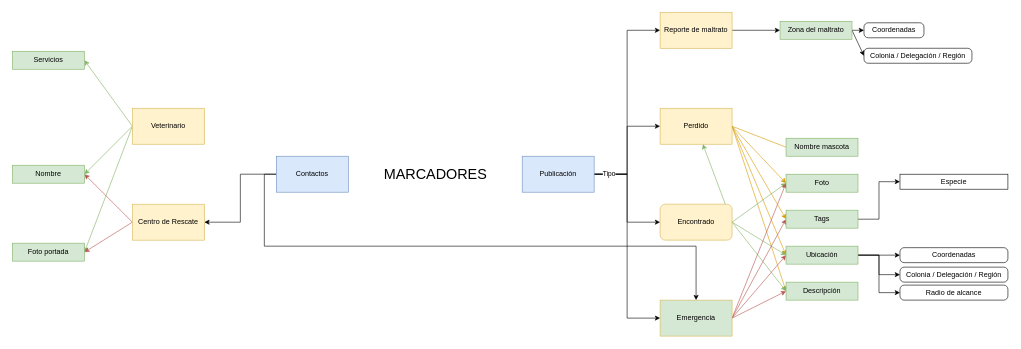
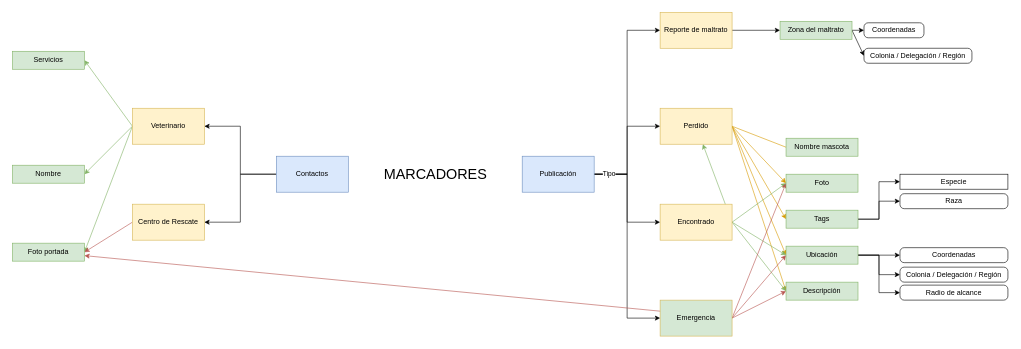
  <mxCell id="0" />
  <mxCell id="1" parent="0" />
  <mxCell id="2" value="MARCADORES" style="text;html=1;align=center;verticalAlign=middle;whiteSpace=wrap;rounded=0;fontSize=24;" parent="1" vertex="1"><mxGeometry x="638" y="275" width="175" height="30" as="geometry" /></mxCell>
- <mxCell id="3" style="edgeStyle=orthogonalEdgeStyle;rounded=0;orthogonalLoop=1;jettySize=auto;html=1;exitX=0;exitY=0.5;exitDx=0;exitDy=0;" edge="1" parent="1" source="5" target="29"><mxGeometry relative="1" as="geometry" /></mxCell>
+ <mxCell id="3" style="edgeStyle=orthogonalEdgeStyle;rounded=0;orthogonalLoop=1;jettySize=auto;html=1;exitX=0;exitY=0.5;exitDx=0;exitDy=0;entryX=1;entryY=0.5;entryDx=0;entryDy=0;" edge="1" parent="1" source="5" target="53"><mxGeometry relative="1" as="geometry" /></mxCell>
  <mxCell id="4" style="edgeStyle=orthogonalEdgeStyle;rounded=0;orthogonalLoop=1;jettySize=auto;html=1;exitX=0;exitY=0.5;exitDx=0;exitDy=0;entryX=1;entryY=0.5;entryDx=0;entryDy=0;" edge="1" parent="1" source="5" target="56"><mxGeometry relative="1" as="geometry" /></mxCell>
  <mxCell id="5" value="Contactos" style="rounded=0;whiteSpace=wrap;html=1;fillColor=#dae8fc;strokeColor=#6c8ebf;" parent="1" vertex="1"><mxGeometry x="460" y="260" width="120" height="60" as="geometry" /></mxCell>
  <mxCell id="6" style="edgeStyle=orthogonalEdgeStyle;rounded=0;orthogonalLoop=1;jettySize=auto;html=1;exitX=1;exitY=0.5;exitDx=0;exitDy=0;entryX=0;entryY=0.5;entryDx=0;entryDy=0;" parent="1" source="11" target="17" edge="1"><mxGeometry relative="1" as="geometry" /></mxCell>
  <mxCell id="7" style="edgeStyle=orthogonalEdgeStyle;rounded=0;orthogonalLoop=1;jettySize=auto;html=1;exitX=1;exitY=0.5;exitDx=0;exitDy=0;entryX=0;entryY=0.5;entryDx=0;entryDy=0;" parent="1" source="11" target="24" edge="1"><mxGeometry relative="1" as="geometry" /></mxCell>
  <mxCell id="8" style="edgeStyle=orthogonalEdgeStyle;rounded=0;orthogonalLoop=1;jettySize=auto;html=1;exitX=1;exitY=0.5;exitDx=0;exitDy=0;entryX=0;entryY=0.5;entryDx=0;entryDy=0;" parent="1" source="11" target="22" edge="1"><mxGeometry relative="1" as="geometry" /></mxCell>
  <mxCell id="9" style="edgeStyle=orthogonalEdgeStyle;rounded=0;orthogonalLoop=1;jettySize=auto;html=1;exitX=1;exitY=0.5;exitDx=0;exitDy=0;entryX=0;entryY=0.5;entryDx=0;entryDy=0;" parent="1" source="11" target="29" edge="1"><mxGeometry relative="1" as="geometry" /></mxCell>
  <mxCell id="10" value="&lt;div&gt;Tipo&lt;/div&gt;" style="edgeLabel;html=1;align=center;verticalAlign=middle;resizable=0;points=[];" parent="9" vertex="1" connectable="0"><mxGeometry x="-0.863" y="3" relative="1" as="geometry"><mxPoint y="2" as="offset" /></mxGeometry></mxCell>
  <mxCell id="11" value="&lt;div&gt;Publicación&lt;/div&gt;" style="rounded=0;whiteSpace=wrap;html=1;fillColor=#dae8fc;strokeColor=#6c8ebf;" parent="1" vertex="1"><mxGeometry x="870" y="260" width="120" height="60" as="geometry" /></mxCell>
  <mxCell id="12" style="rounded=0;orthogonalLoop=1;jettySize=auto;html=1;exitX=1;exitY=0.5;exitDx=0;exitDy=0;entryX=0;entryY=0.5;entryDx=0;entryDy=0;fillColor=#ffe6cc;strokeColor=#d79b00;endArrow=none;" edge="1" parent="1" source="17" target="36"><mxGeometry relative="1" as="geometry" /></mxCell>
  <mxCell id="13" style="rounded=0;orthogonalLoop=1;jettySize=auto;html=1;exitX=1;exitY=0.5;exitDx=0;exitDy=0;entryX=0;entryY=0.5;entryDx=0;entryDy=0;fillColor=#ffe6cc;strokeColor=#d79b00;" edge="1" parent="1" source="17" target="35"><mxGeometry relative="1" as="geometry" /></mxCell>
  <mxCell id="14" style="rounded=0;orthogonalLoop=1;jettySize=auto;html=1;exitX=1;exitY=0.5;exitDx=0;exitDy=0;entryX=0;entryY=0.5;entryDx=0;entryDy=0;fillColor=#ffe6cc;strokeColor=#d79b00;" edge="1" parent="1" source="17" target="39"><mxGeometry relative="1" as="geometry" /></mxCell>
  <mxCell id="15" style="rounded=0;orthogonalLoop=1;jettySize=auto;html=1;exitX=1;exitY=0.5;exitDx=0;exitDy=0;entryX=0;entryY=0.5;entryDx=0;entryDy=0;fillColor=#ffe6cc;strokeColor=#d79b00;" edge="1" parent="1" source="17" target="43"><mxGeometry relative="1" as="geometry" /></mxCell>
  <mxCell id="16" style="rounded=0;orthogonalLoop=1;jettySize=auto;html=1;exitX=1;exitY=0.5;exitDx=0;exitDy=0;entryX=0;entryY=0.5;entryDx=0;entryDy=0;fillColor=#ffe6cc;strokeColor=#d79b00;" edge="1" parent="1" source="17" target="44"><mxGeometry relative="1" as="geometry" /></mxCell>
  <mxCell id="17" value="&lt;div&gt;Perdido&lt;/div&gt;" style="rounded=0;whiteSpace=wrap;html=1;fillColor=#fff2cc;strokeColor=#d6b656;" parent="1" vertex="1"><mxGeometry x="1100" y="180" width="120" height="60" as="geometry" /></mxCell>
  <mxCell id="18" style="rounded=0;orthogonalLoop=1;jettySize=auto;html=1;exitX=1;exitY=0.5;exitDx=0;exitDy=0;entryX=0;entryY=0.5;entryDx=0;entryDy=0;fillColor=#d5e8d4;strokeColor=#82b366;" edge="1" parent="1" source="22" target="35"><mxGeometry relative="1" as="geometry" /></mxCell>
  <mxCell id="19" style="rounded=0;orthogonalLoop=1;jettySize=auto;html=1;exitX=1;exitY=0.5;exitDx=0;exitDy=0;fillColor=#d5e8d4;strokeColor=#82b366;" edge="1" parent="1" source="22" target="17"><mxGeometry relative="1" as="geometry" /></mxCell>
  <mxCell id="20" style="rounded=0;orthogonalLoop=1;jettySize=auto;html=1;exitX=1;exitY=0.5;exitDx=0;exitDy=0;entryX=0;entryY=0.5;entryDx=0;entryDy=0;fillColor=#d5e8d4;strokeColor=#82b366;" edge="1" parent="1" source="22" target="43"><mxGeometry relative="1" as="geometry" /></mxCell>
  <mxCell id="21" style="rounded=0;orthogonalLoop=1;jettySize=auto;html=1;exitX=1;exitY=0.5;exitDx=0;exitDy=0;fillColor=#d5e8d4;strokeColor=#82b366;entryX=0;entryY=0.5;entryDx=0;entryDy=0;" edge="1" parent="1" source="22" target="44"><mxGeometry relative="1" as="geometry" /></mxCell>
- <mxCell id="22" value="&lt;div&gt;Encontrado&lt;/div&gt;" style="whiteSpace=wrap;html=1;fillColor=#fff2cc;strokeColor=#d6b656;rounded=1;" parent="1" vertex="1"><mxGeometry x="1100" y="340" width="120" height="60" as="geometry" /></mxCell>
+ <mxCell id="22" value="&lt;div&gt;Encontrado&lt;/div&gt;" style="rounded=0;whiteSpace=wrap;html=1;fillColor=#fff2cc;strokeColor=#d6b656;" parent="1" vertex="1"><mxGeometry x="1100" y="340" width="120" height="60" as="geometry" /></mxCell>
  <mxCell id="23" style="edgeStyle=orthogonalEdgeStyle;rounded=0;orthogonalLoop=1;jettySize=auto;html=1;exitX=1;exitY=0.5;exitDx=0;exitDy=0;entryX=0;entryY=0.5;entryDx=0;entryDy=0;" parent="1" source="24" target="32" edge="1"><mxGeometry relative="1" as="geometry" /></mxCell>
  <mxCell id="24" value="Reporte de maltrato" style="rounded=0;whiteSpace=wrap;html=1;fillColor=#fff2cc;strokeColor=#d6b656;" parent="1" vertex="1"><mxGeometry x="1100" y="20" width="120" height="60" as="geometry" /></mxCell>
  <mxCell id="25" style="rounded=0;orthogonalLoop=1;jettySize=auto;html=1;exitX=1;exitY=0.5;exitDx=0;exitDy=0;entryX=0;entryY=0.5;entryDx=0;entryDy=0;fillColor=#f8cecc;strokeColor=#b85450;" edge="1" parent="1" source="29" target="35"><mxGeometry relative="1" as="geometry" /></mxCell>
- <mxCell id="26" style="rounded=0;orthogonalLoop=1;jettySize=auto;html=1;exitX=1;exitY=0.5;exitDx=0;exitDy=0;entryX=0;entryY=0.5;entryDx=0;entryDy=0;fillColor=#f8cecc;strokeColor=#b85450;" edge="1" parent="1" source="29" target="39"><mxGeometry relative="1" as="geometry" /></mxCell>
+ <mxCell id="26" style="rounded=0;orthogonalLoop=1;jettySize=auto;html=1;exitX=1;exitY=0.5;exitDx=0;exitDy=0;fillColor=#f8cecc;strokeColor=#b85450;" edge="1" parent="1" source="29" target="59"><mxGeometry relative="1" as="geometry" /></mxCell>
  <mxCell id="27" style="rounded=0;orthogonalLoop=1;jettySize=auto;html=1;exitX=1;exitY=0.5;exitDx=0;exitDy=0;entryX=0;entryY=0.5;entryDx=0;entryDy=0;fillColor=#f8cecc;strokeColor=#b85450;" edge="1" parent="1" source="29" target="43"><mxGeometry relative="1" as="geometry" /></mxCell>
  <mxCell id="28" style="rounded=0;orthogonalLoop=1;jettySize=auto;html=1;exitX=1;exitY=0.5;exitDx=0;exitDy=0;entryX=0;entryY=0.5;entryDx=0;entryDy=0;fillColor=#f8cecc;strokeColor=#b85450;" edge="1" parent="1" source="29" target="44"><mxGeometry relative="1" as="geometry" /></mxCell>
  <mxCell id="29" value="&lt;div&gt;Emergencia&lt;/div&gt;" style="rounded=0;whiteSpace=wrap;html=1;fillColor=#d5e8d4;strokeColor=#d6b656;" parent="1" vertex="1"><mxGeometry x="1100" y="500" width="120" height="60" as="geometry" /></mxCell>
  <mxCell id="30" style="rounded=0;orthogonalLoop=1;jettySize=auto;html=1;exitX=1;exitY=0.5;exitDx=0;exitDy=0;entryX=0;entryY=0.5;entryDx=0;entryDy=0;" parent="1" source="32" target="33" edge="1"><mxGeometry relative="1" as="geometry" /></mxCell>
  <mxCell id="31" style="rounded=0;orthogonalLoop=1;jettySize=auto;html=1;exitX=1;exitY=0.5;exitDx=0;exitDy=0;entryX=0;entryY=0.5;entryDx=0;entryDy=0;" parent="1" source="32" target="34" edge="1"><mxGeometry relative="1" as="geometry" /></mxCell>
  <mxCell id="32" value="Zona del maltrato" style="rounded=0;whiteSpace=wrap;html=1;fillColor=#d5e8d4;strokeColor=#82b366;" parent="1" vertex="1"><mxGeometry x="1300" y="35" width="120" height="30" as="geometry" /></mxCell>
  <mxCell id="33" value="&lt;div&gt;Coordenadas&lt;/div&gt;" style="rounded=1;whiteSpace=wrap;html=1;absoluteArcSize=1;arcSize=14;strokeWidth=1;glass=0;" parent="1" vertex="1"><mxGeometry x="1440" y="37.5" width="100" height="25" as="geometry" /></mxCell>
  <mxCell id="34" value="Colonia / Delegación / Región" style="rounded=1;whiteSpace=wrap;html=1;absoluteArcSize=1;arcSize=14;strokeWidth=1;glass=0;" parent="1" vertex="1"><mxGeometry x="1440" y="80" width="180" height="25" as="geometry" /></mxCell>
  <mxCell id="35" value="&lt;div&gt;Foto&lt;/div&gt;" style="rounded=0;whiteSpace=wrap;html=1;fillColor=#d5e8d4;strokeColor=#82b366;" vertex="1" parent="1"><mxGeometry x="1310" y="290" width="120" height="30" as="geometry" /></mxCell>
  <mxCell id="36" value="Nombre mascota" style="rounded=0;whiteSpace=wrap;html=1;fillColor=#d5e8d4;strokeColor=#82b366;" vertex="1" parent="1"><mxGeometry x="1310" y="230" width="120" height="30" as="geometry" /></mxCell>
+ <mxCell id="37" style="edgeStyle=orthogonalEdgeStyle;rounded=0;orthogonalLoop=1;jettySize=auto;html=1;exitX=1;exitY=0.5;exitDx=0;exitDy=0;entryX=0;entryY=0.5;entryDx=0;entryDy=0;" edge="1" parent="1" source="39" target="49"><mxGeometry relative="1" as="geometry" /></mxCell>
  <mxCell id="38" style="edgeStyle=orthogonalEdgeStyle;rounded=0;orthogonalLoop=1;jettySize=auto;html=1;exitX=1;exitY=0.5;exitDx=0;exitDy=0;entryX=0;entryY=0.5;entryDx=0;entryDy=0;" edge="1" parent="1" source="39" target="48"><mxGeometry relative="1" as="geometry" /></mxCell>
  <mxCell id="39" value="&lt;div&gt;Tags&lt;/div&gt;" style="rounded=0;whiteSpace=wrap;html=1;fillColor=#d5e8d4;strokeColor=#82b366;" vertex="1" parent="1"><mxGeometry x="1310" y="350" width="120" height="30" as="geometry" /></mxCell>
  <mxCell id="40" style="edgeStyle=orthogonalEdgeStyle;rounded=0;orthogonalLoop=1;jettySize=auto;html=1;exitX=1;exitY=0.5;exitDx=0;exitDy=0;entryX=0;entryY=0.5;entryDx=0;entryDy=0;" edge="1" parent="1" source="43" target="45"><mxGeometry relative="1" as="geometry" /></mxCell>
  <mxCell id="41" style="edgeStyle=orthogonalEdgeStyle;rounded=0;orthogonalLoop=1;jettySize=auto;html=1;exitX=1;exitY=0.5;exitDx=0;exitDy=0;entryX=0;entryY=0.5;entryDx=0;entryDy=0;" edge="1" parent="1" source="43" target="46"><mxGeometry relative="1" as="geometry" /></mxCell>
  <mxCell id="42" style="edgeStyle=orthogonalEdgeStyle;rounded=0;orthogonalLoop=1;jettySize=auto;html=1;exitX=1;exitY=0.5;exitDx=0;exitDy=0;entryX=0;entryY=0.5;entryDx=0;entryDy=0;" edge="1" parent="1" source="43" target="47"><mxGeometry relative="1" as="geometry" /></mxCell>
  <mxCell id="43" value="Ubicación" style="rounded=0;whiteSpace=wrap;html=1;fillColor=#d5e8d4;strokeColor=#82b366;" vertex="1" parent="1"><mxGeometry x="1310" y="410" width="120" height="30" as="geometry" /></mxCell>
  <mxCell id="44" value="Descripción" style="rounded=0;whiteSpace=wrap;html=1;fillColor=#d5e8d4;strokeColor=#82b366;" vertex="1" parent="1"><mxGeometry x="1310" y="470" width="120" height="30" as="geometry" /></mxCell>
  <mxCell id="45" value="&lt;div&gt;Coordenadas&lt;/div&gt;" style="rounded=1;whiteSpace=wrap;html=1;absoluteArcSize=1;arcSize=14;strokeWidth=1;glass=0;" vertex="1" parent="1"><mxGeometry x="1500" y="412.5" width="180" height="25" as="geometry" /></mxCell>
  <mxCell id="46" value="Colonia / Delegación / Región" style="rounded=1;whiteSpace=wrap;html=1;absoluteArcSize=1;arcSize=14;strokeWidth=1;glass=0;" vertex="1" parent="1"><mxGeometry x="1500" y="445" width="180" height="25" as="geometry" /></mxCell>
  <mxCell id="47" value="&lt;div&gt;Radio de alcance&lt;/div&gt;" style="rounded=1;whiteSpace=wrap;html=1;absoluteArcSize=1;arcSize=14;strokeWidth=1;glass=0;" vertex="1" parent="1"><mxGeometry x="1500" y="475" width="180" height="25" as="geometry" /></mxCell>
  <mxCell id="48" value="Especie" style="whiteSpace=wrap;html=1;absoluteArcSize=1;arcSize=14;strokeWidth=1;glass=0;rounded=0;" vertex="1" parent="1"><mxGeometry x="1500" y="290" width="180" height="25" as="geometry" /></mxCell>
+ <mxCell id="49" value="Raza" style="rounded=1;whiteSpace=wrap;html=1;absoluteArcSize=1;arcSize=14;strokeWidth=1;glass=0;" vertex="1" parent="1"><mxGeometry x="1500" y="322.5" width="180" height="25" as="geometry" /></mxCell>
  <mxCell id="50" style="rounded=0;orthogonalLoop=1;jettySize=auto;html=1;exitX=0;exitY=0.5;exitDx=0;exitDy=0;entryX=1;entryY=0.5;entryDx=0;entryDy=0;fillColor=#d5e8d4;strokeColor=#82b366;" edge="1" parent="1" source="53" target="57"><mxGeometry relative="1" as="geometry" /></mxCell>
  <mxCell id="51" style="rounded=0;orthogonalLoop=1;jettySize=auto;html=1;exitX=0;exitY=0.5;exitDx=0;exitDy=0;entryX=1;entryY=0.5;entryDx=0;entryDy=0;fillColor=#d5e8d4;strokeColor=#82b366;" edge="1" parent="1" source="53" target="58"><mxGeometry relative="1" as="geometry" /></mxCell>
  <mxCell id="52" style="rounded=0;orthogonalLoop=1;jettySize=auto;html=1;exitX=0;exitY=0.5;exitDx=0;exitDy=0;entryX=1;entryY=0.5;entryDx=0;entryDy=0;fillColor=#d5e8d4;strokeColor=#82b366;" edge="1" parent="1" source="53" target="59"><mxGeometry relative="1" as="geometry" /></mxCell>
  <mxCell id="53" value="Veterinario" style="rounded=0;whiteSpace=wrap;html=1;fillColor=#fff2cc;strokeColor=#d6b656;" vertex="1" parent="1"><mxGeometry x="220" y="180" width="120" height="60" as="geometry" /></mxCell>
- <mxCell id="54" style="rounded=0;orthogonalLoop=1;jettySize=auto;html=1;exitX=0;exitY=0.5;exitDx=0;exitDy=0;entryX=1;entryY=0.5;entryDx=0;entryDy=0;fillColor=#f8cecc;strokeColor=#b85450;" edge="1" parent="1" source="56" target="58"><mxGeometry relative="1" as="geometry" /></mxCell>
  <mxCell id="55" style="rounded=0;orthogonalLoop=1;jettySize=auto;html=1;exitX=0;exitY=0.5;exitDx=0;exitDy=0;entryX=1;entryY=0.5;entryDx=0;entryDy=0;fillColor=#f8cecc;strokeColor=#b85450;" edge="1" parent="1" source="56" target="59"><mxGeometry relative="1" as="geometry" /></mxCell>
  <mxCell id="56" value="Centro de Rescate" style="rounded=0;whiteSpace=wrap;html=1;fillColor=#fff2cc;strokeColor=#d6b656;" vertex="1" parent="1"><mxGeometry x="220" y="340" width="120" height="60" as="geometry" /></mxCell>
  <mxCell id="57" value="Servicios" style="rounded=0;whiteSpace=wrap;html=1;fillColor=#d5e8d4;strokeColor=#82b366;" vertex="1" parent="1"><mxGeometry x="20" y="85" width="120" height="30" as="geometry" /></mxCell>
  <mxCell id="58" value="Nombre" style="rounded=0;whiteSpace=wrap;html=1;fillColor=#d5e8d4;strokeColor=#82b366;" vertex="1" parent="1"><mxGeometry x="20" y="275" width="120" height="30" as="geometry" /></mxCell>
  <mxCell id="59" value="&lt;div&gt;Foto portada&lt;/div&gt;" style="rounded=0;whiteSpace=wrap;html=1;fillColor=#d5e8d4;strokeColor=#82b366;" vertex="1" parent="1"><mxGeometry x="20" y="405" width="120" height="30" as="geometry" /></mxCell>
